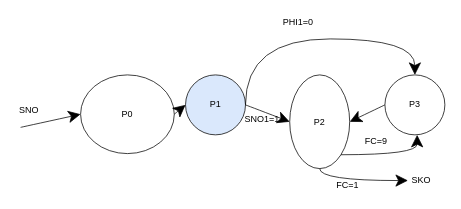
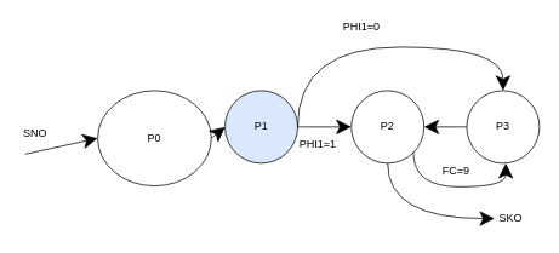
  <mxCell id="0" />
  <mxCell id="1" parent="0" />
  <mxCell id="2" value="P0" style="ellipse;whiteSpace=wrap;html=1;aspect=fixed;hachureGap=4;" parent="1" vertex="1"><mxGeometry x="107" y="99" width="125" height="105" as="geometry" /></mxCell>
  <mxCell id="3" value="P1" style="ellipse;whiteSpace=wrap;html=1;aspect=fixed;hachureGap=4;fillColor=#dae8fc;" parent="1" vertex="1"><mxGeometry x="247" y="99" width="80" height="80" as="geometry" /></mxCell>
- <mxCell id="4" value="P2" style="ellipse;whiteSpace=wrap;html=1;aspect=fixed;hachureGap=4;" parent="1" vertex="1"><mxGeometry x="386" y="99" width="80" height="125" as="geometry" /></mxCell>
+ <mxCell id="4" value="P2" style="ellipse;whiteSpace=wrap;html=1;aspect=fixed;hachureGap=4;" parent="1" vertex="1"><mxGeometry x="386" y="99" width="80" height="80" as="geometry" /></mxCell>
  <mxCell id="5" value="P3" style="ellipse;whiteSpace=wrap;html=1;aspect=fixed;hachureGap=4;" parent="1" vertex="1"><mxGeometry x="513" y="99" width="80" height="80" as="geometry" /></mxCell>
  <mxCell id="6" value="" style="endArrow=classic;html=1;rounded=0;startSize=14;endSize=14;sourcePerimeterSpacing=8;targetPerimeterSpacing=8;curved=1;exitX=1;exitY=0.5;exitDx=0;exitDy=0;entryX=0;entryY=0.5;entryDx=0;entryDy=0;" parent="1" source="2" target="3" edge="1"><mxGeometry width="50" height="50" relative="1" as="geometry"><mxPoint x="365" y="206" as="sourcePoint" /><mxPoint x="415" y="156" as="targetPoint" /></mxGeometry></mxCell>
  <mxCell id="7" value="" style="edgeStyle=segmentEdgeStyle;endArrow=classic;html=1;rounded=0;startSize=14;endSize=14;sourcePerimeterSpacing=8;targetPerimeterSpacing=8;curved=1;exitX=1;exitY=0.5;exitDx=0;exitDy=0;entryX=0.5;entryY=0;entryDx=0;entryDy=0;" parent="1" source="3" target="5" edge="1"><mxGeometry width="50" height="50" relative="1" as="geometry"><mxPoint x="303" y="57" as="sourcePoint" /><mxPoint x="353" y="7" as="targetPoint" /><Array as="points"><mxPoint x="327" y="51" /><mxPoint x="553" y="51" /></Array></mxGeometry></mxCell>
  <mxCell id="8" value="PHI1=0" style="text;html=1;align=center;verticalAlign=middle;resizable=0;points=[];autosize=1;strokeColor=none;fillColor=none;hachureGap=4;" parent="1" vertex="1"><mxGeometry x="371" y="20" width="51" height="18" as="geometry" /></mxCell>
  <mxCell id="9" value="" style="endArrow=classic;html=1;rounded=0;startSize=14;endSize=14;sourcePerimeterSpacing=8;targetPerimeterSpacing=8;curved=1;exitX=1;exitY=0.5;exitDx=0;exitDy=0;entryX=0;entryY=0.5;entryDx=0;entryDy=0;" parent="1" source="3" target="4" edge="1"><mxGeometry width="50" height="50" relative="1" as="geometry"><mxPoint x="365" y="206" as="sourcePoint" /><mxPoint x="415" y="156" as="targetPoint" /></mxGeometry></mxCell>
- <mxCell id="10" value="SNO1=1" style="text;html=1;align=center;verticalAlign=middle;resizable=0;points=[];autosize=1;strokeColor=none;fillColor=none;hachureGap=4;" parent="1" vertex="1"><mxGeometry x="323" y="149" width="51" height="18" as="geometry" /></mxCell>
- <mxCell id="11" value="FC=1" style="text;html=1;align=center;verticalAlign=middle;resizable=0;points=[];autosize=1;strokeColor=none;fillColor=none;hachureGap=4;" parent="1" vertex="1"><mxGeometry x="443" y="238" width="40" height="18" as="geometry" /></mxCell>
+ <mxCell id="10" value="PHI1=1" style="text;html=1;align=center;verticalAlign=middle;resizable=0;points=[];autosize=1;strokeColor=none;fillColor=none;hachureGap=4;" parent="1" vertex="1"><mxGeometry x="323" y="149" width="51" height="18" as="geometry" /></mxCell>
  <mxCell id="12" value="SKO" style="text;html=1;align=center;verticalAlign=middle;resizable=0;points=[];autosize=1;strokeColor=none;fillColor=none;hachureGap=4;" parent="1" vertex="1"><mxGeometry x="543" y="231" width="35" height="18" as="geometry" /></mxCell>
  <mxCell id="13" value="" style="edgeStyle=segmentEdgeStyle;endArrow=classic;html=1;rounded=0;startSize=14;endSize=14;sourcePerimeterSpacing=8;targetPerimeterSpacing=8;curved=1;exitX=0.5;exitY=1;exitDx=0;exitDy=0;" parent="1" source="4" edge="1"><mxGeometry width="50" height="50" relative="1" as="geometry"><mxPoint x="427" y="183.23" as="sourcePoint" /><mxPoint x="543.72" y="239.95" as="targetPoint" /><Array as="points"><mxPoint x="426" y="240" /></Array></mxGeometry></mxCell>
  <mxCell id="14" value="" style="endArrow=classic;html=1;rounded=0;startSize=14;endSize=14;sourcePerimeterSpacing=8;targetPerimeterSpacing=8;curved=1;exitX=0;exitY=0.5;exitDx=0;exitDy=0;entryX=1;entryY=0.5;entryDx=0;entryDy=0;" parent="1" source="5" target="4" edge="1"><mxGeometry width="50" height="50" relative="1" as="geometry"><mxPoint x="365" y="124" as="sourcePoint" /><mxPoint x="415" y="74" as="targetPoint" /></mxGeometry></mxCell>
  <mxCell id="15" value="" style="edgeStyle=segmentEdgeStyle;endArrow=classic;html=1;rounded=0;startSize=14;endSize=14;sourcePerimeterSpacing=8;targetPerimeterSpacing=8;curved=1;exitX=1;exitY=1;exitDx=0;exitDy=0;" parent="1" source="4" edge="1"><mxGeometry width="50" height="50" relative="1" as="geometry"><mxPoint x="506" y="229" as="sourcePoint" /><mxPoint x="556" y="179" as="targetPoint" /><Array as="points"><mxPoint x="454" y="205" /><mxPoint x="556" y="205" /></Array></mxGeometry></mxCell>
  <mxCell id="16" value="FC=9" style="text;html=1;align=center;verticalAlign=middle;resizable=0;points=[];autosize=1;strokeColor=none;fillColor=none;hachureGap=4;" parent="1" vertex="1"><mxGeometry x="481" y="179" width="40" height="18" as="geometry" /></mxCell>
  <mxCell id="17" value="" style="endArrow=classic;html=1;rounded=0;startSize=14;endSize=14;sourcePerimeterSpacing=8;targetPerimeterSpacing=8;curved=1;entryX=0;entryY=0.5;entryDx=0;entryDy=0;" parent="1" target="2" edge="1"><mxGeometry width="50" height="50" relative="1" as="geometry"><mxPoint x="27" y="169" as="sourcePoint" /><mxPoint x="415" y="74" as="targetPoint" /></mxGeometry></mxCell>
  <mxCell id="18" value="SNO" style="text;html=1;align=center;verticalAlign=middle;resizable=0;points=[];autosize=1;strokeColor=none;fillColor=none;hachureGap=4;" parent="1" vertex="1"><mxGeometry x="20" y="137" width="36" height="18" as="geometry" /></mxCell>
